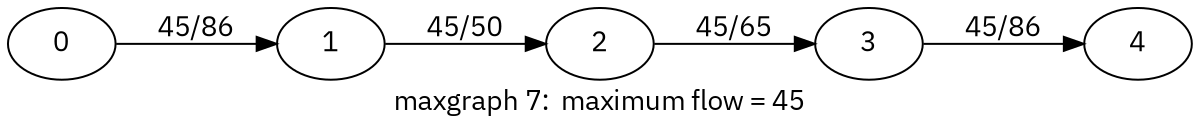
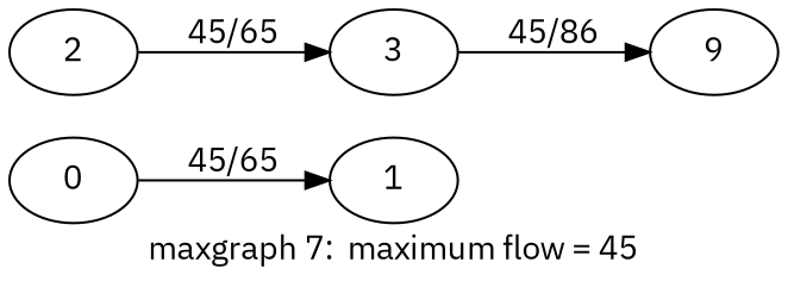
  digraph {
    fontname="IBM Plex Sans"
    label=" maxgraph 7:  maximum flow = 45 "
    rankdir=LR
    node [fontname="IBM Plex Sans"]
    edge [fontname="IBM Plex Sans"]
    0
    1
    2
    3
-   4
-   0 -> 1 [label=" 45/86 "]
-   1 -> 2 [label=" 45/50 "]
+   4 [label=9]
+   0 -> 1 [label=" 45/65 "]
    2 -> 3 [label=" 45/65 "]
    3 -> 4 [label=" 45/86 "]
  }
